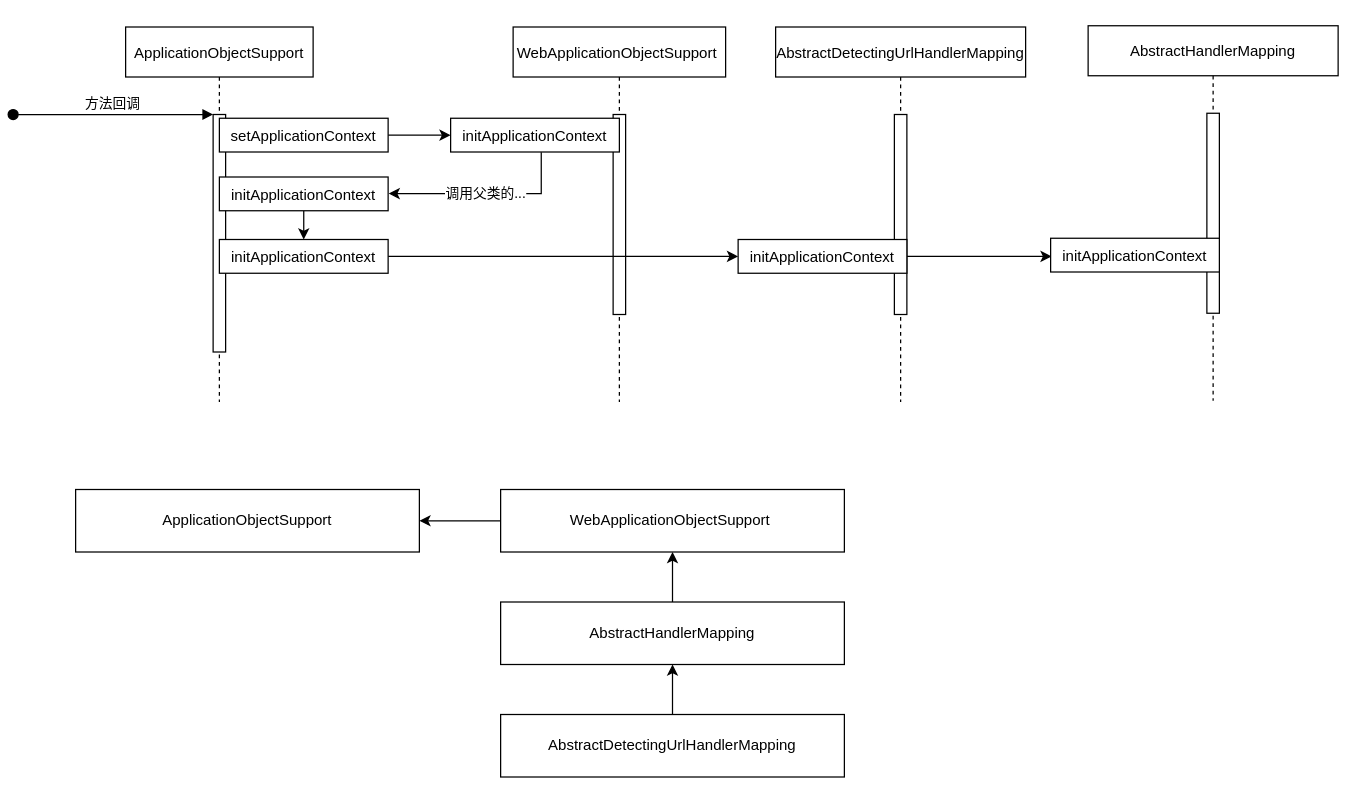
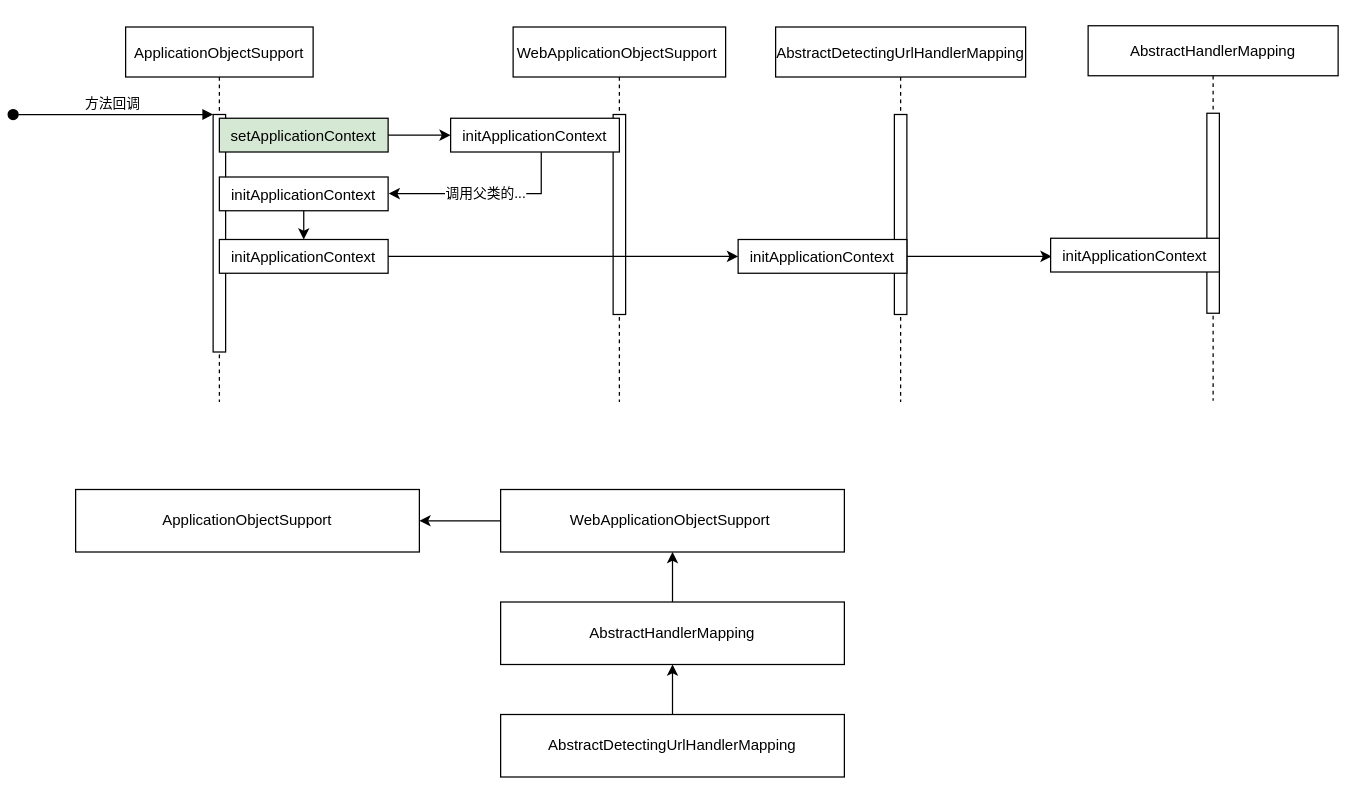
  <mxCell id="0" />
  <mxCell id="1" parent="0" />
  <mxCell id="2" value="ApplicationObjectSupport" style="shape=umlLifeline;perimeter=lifelinePerimeter;container=1;collapsible=0;recursiveResize=0;rounded=0;shadow=0;strokeWidth=1;" parent="1" vertex="1"><mxGeometry x="60" y="21" width="150" height="300" as="geometry" /></mxCell>
  <mxCell id="3" value="" style="points=[];perimeter=orthogonalPerimeter;rounded=0;shadow=0;strokeWidth=1;" parent="2" vertex="1"><mxGeometry x="70" y="70" width="10" height="190" as="geometry" /></mxCell>
  <mxCell id="4" value="方法回调" style="verticalAlign=bottom;startArrow=oval;endArrow=block;startSize=8;shadow=0;strokeWidth=1;" parent="2" target="3" edge="1"><mxGeometry relative="1" as="geometry"><mxPoint x="-90" y="70" as="sourcePoint" /></mxGeometry></mxCell>
  <mxCell id="5" value="WebApplicationObjectSupport " style="shape=umlLifeline;perimeter=lifelinePerimeter;container=1;collapsible=0;recursiveResize=0;rounded=0;shadow=0;strokeWidth=1;" parent="1" vertex="1"><mxGeometry x="370" y="21" width="170" height="300" as="geometry" /></mxCell>
  <mxCell id="6" value="" style="points=[];perimeter=orthogonalPerimeter;rounded=0;shadow=0;strokeWidth=1;" parent="5" vertex="1"><mxGeometry x="80" y="70" width="10" height="160" as="geometry" /></mxCell>
  <mxCell id="7" style="edgeStyle=orthogonalEdgeStyle;rounded=0;orthogonalLoop=1;jettySize=auto;html=1;" edge="1" parent="1" source="8" target="10"><mxGeometry relative="1" as="geometry" /></mxCell>
- <mxCell id="8" value="setApplicationContext" style="points=[];perimeter=orthogonalPerimeter;rounded=0;shadow=0;strokeWidth=1;" vertex="1" parent="1"><mxGeometry x="135" y="94" width="135" height="27" as="geometry" /></mxCell>
+ <mxCell id="8" value="setApplicationContext" style="points=[];perimeter=orthogonalPerimeter;rounded=0;shadow=0;strokeWidth=1;fillColor=#d5e8d4;" vertex="1" parent="1"><mxGeometry x="135" y="94" width="135" height="27" as="geometry" /></mxCell>
  <mxCell id="9" value="调用父类的..." style="edgeStyle=orthogonalEdgeStyle;rounded=0;orthogonalLoop=1;jettySize=auto;html=1;entryX=1.003;entryY=0.492;entryDx=0;entryDy=0;entryPerimeter=0;exitX=0.537;exitY=1.005;exitDx=0;exitDy=0;exitPerimeter=0;" edge="1" parent="1" source="10" target="12"><mxGeometry relative="1" as="geometry"><mxPoint x="417.514" y="141" as="targetPoint" /></mxGeometry></mxCell>
  <mxCell id="10" value="initApplicationContext" style="points=[];perimeter=orthogonalPerimeter;rounded=0;shadow=0;strokeWidth=1;" vertex="1" parent="1"><mxGeometry x="320" y="94" width="135" height="27" as="geometry" /></mxCell>
  <mxCell id="11" value="" style="edgeStyle=orthogonalEdgeStyle;rounded=0;orthogonalLoop=1;jettySize=auto;html=1;" edge="1" parent="1" source="12" target="14"><mxGeometry relative="1" as="geometry" /></mxCell>
  <mxCell id="12" value="initApplicationContext" style="points=[];perimeter=orthogonalPerimeter;rounded=0;shadow=0;strokeWidth=1;" vertex="1" parent="1"><mxGeometry x="135" y="141" width="135" height="27" as="geometry" /></mxCell>
  <mxCell id="13" value="" style="edgeStyle=orthogonalEdgeStyle;rounded=0;orthogonalLoop=1;jettySize=auto;html=1;" edge="1" parent="1" source="14" target="18"><mxGeometry relative="1" as="geometry" /></mxCell>
  <mxCell id="14" value="initApplicationContext" style="points=[];perimeter=orthogonalPerimeter;rounded=0;shadow=0;strokeWidth=1;" vertex="1" parent="1"><mxGeometry x="135" y="191" width="135" height="27" as="geometry" /></mxCell>
  <mxCell id="15" value="AbstractDetectingUrlHandlerMapping" style="shape=umlLifeline;perimeter=lifelinePerimeter;container=1;collapsible=0;recursiveResize=0;rounded=0;shadow=0;strokeWidth=1;" vertex="1" parent="1"><mxGeometry x="580" y="21" width="200" height="300" as="geometry" /></mxCell>
  <mxCell id="16" value="" style="points=[];perimeter=orthogonalPerimeter;rounded=0;shadow=0;strokeWidth=1;" vertex="1" parent="15"><mxGeometry x="95" y="70" width="10" height="160" as="geometry" /></mxCell>
  <mxCell id="17" style="edgeStyle=orthogonalEdgeStyle;rounded=0;orthogonalLoop=1;jettySize=auto;html=1;entryX=0.006;entryY=0.537;entryDx=0;entryDy=0;entryPerimeter=0;" edge="1" parent="1" source="18" target="21"><mxGeometry relative="1" as="geometry" /></mxCell>
  <mxCell id="18" value="initApplicationContext" style="points=[];perimeter=orthogonalPerimeter;rounded=0;shadow=0;strokeWidth=1;" vertex="1" parent="1"><mxGeometry x="550" y="191" width="135" height="27" as="geometry" /></mxCell>
  <mxCell id="19" value="AbstractHandlerMapping" style="shape=umlLifeline;perimeter=lifelinePerimeter;container=1;collapsible=0;recursiveResize=0;rounded=0;shadow=0;strokeWidth=1;" vertex="1" parent="1"><mxGeometry x="830" y="20" width="200" height="300" as="geometry" /></mxCell>
  <mxCell id="20" value="" style="points=[];perimeter=orthogonalPerimeter;rounded=0;shadow=0;strokeWidth=1;" vertex="1" parent="19"><mxGeometry x="95" y="70" width="10" height="160" as="geometry" /></mxCell>
  <mxCell id="21" value="initApplicationContext" style="points=[];perimeter=orthogonalPerimeter;rounded=0;shadow=0;strokeWidth=1;" vertex="1" parent="1"><mxGeometry x="800" y="190" width="135" height="27" as="geometry" /></mxCell>
  <mxCell id="22" value="ApplicationObjectSupport" style="rounded=0;whiteSpace=wrap;html=1;" vertex="1" parent="1"><mxGeometry x="20" y="391" width="275" height="50" as="geometry" /></mxCell>
  <mxCell id="23" style="edgeStyle=orthogonalEdgeStyle;rounded=0;orthogonalLoop=1;jettySize=auto;html=1;" edge="1" parent="1" source="24" target="22"><mxGeometry relative="1" as="geometry" /></mxCell>
  <mxCell id="24" value="WebApplicationObjectSupport&amp;nbsp;" style="rounded=0;whiteSpace=wrap;html=1;" vertex="1" parent="1"><mxGeometry x="360" y="391" width="275" height="50" as="geometry" /></mxCell>
  <mxCell id="25" style="edgeStyle=orthogonalEdgeStyle;rounded=0;orthogonalLoop=1;jettySize=auto;html=1;" edge="1" parent="1" source="26" target="28"><mxGeometry relative="1" as="geometry" /></mxCell>
  <mxCell id="26" value="AbstractDetectingUrlHandlerMapping" style="rounded=0;whiteSpace=wrap;html=1;" vertex="1" parent="1"><mxGeometry x="360" y="571" width="275" height="50" as="geometry" /></mxCell>
  <mxCell id="27" style="edgeStyle=orthogonalEdgeStyle;rounded=0;orthogonalLoop=1;jettySize=auto;html=1;" edge="1" parent="1" source="28" target="24"><mxGeometry relative="1" as="geometry" /></mxCell>
  <mxCell id="28" value="AbstractHandlerMapping" style="rounded=0;whiteSpace=wrap;html=1;" vertex="1" parent="1"><mxGeometry x="360" y="481" width="275" height="50" as="geometry" /></mxCell>
